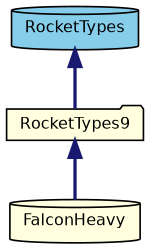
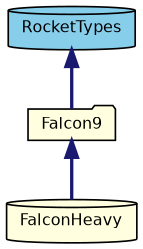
  digraph {
    node [color=black fillcolor=lightyellow fontname=Helvetica fontsize=10 shape=cylinder style=filled]
    edge [color=midnightblue dir=back fontname=Helvetica fontsize=10 labelfontname=Helvetica labelfontsize=10 style=bold]
    n1 [fillcolor=skyblue fontcolor=black height=0.2 label=RocketTypes width=0.4]
-   n2 [height=0.2 label=RocketTypes9 shape=folder width=0.4]
+   n2 [height=0.2 label=Falcon9 shape=folder width=0.4]
    n3 [height=0.2 label=FalconHeavy width=0.4]
    n1 -> n2
    n2 -> n3
  }
